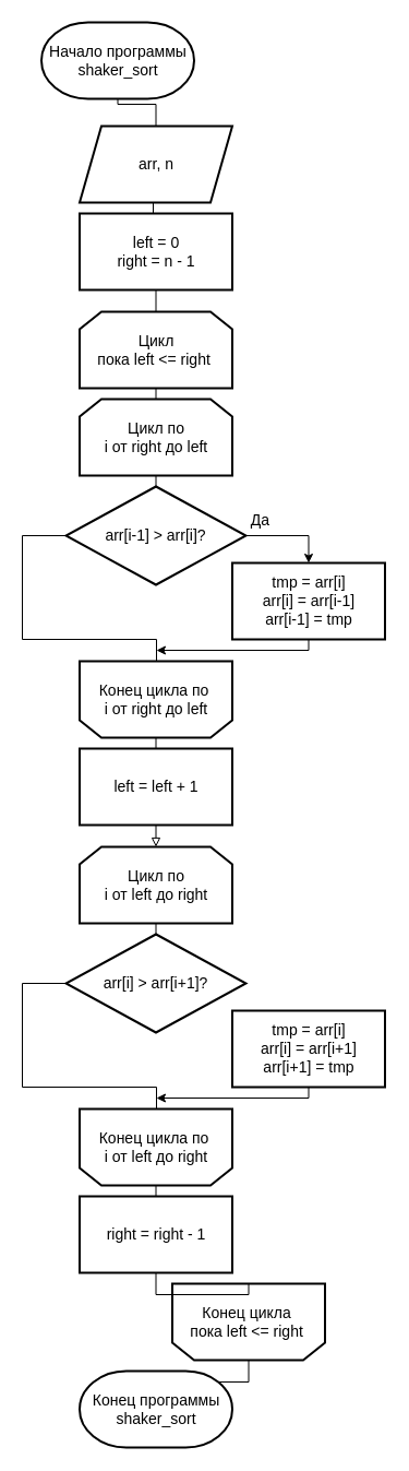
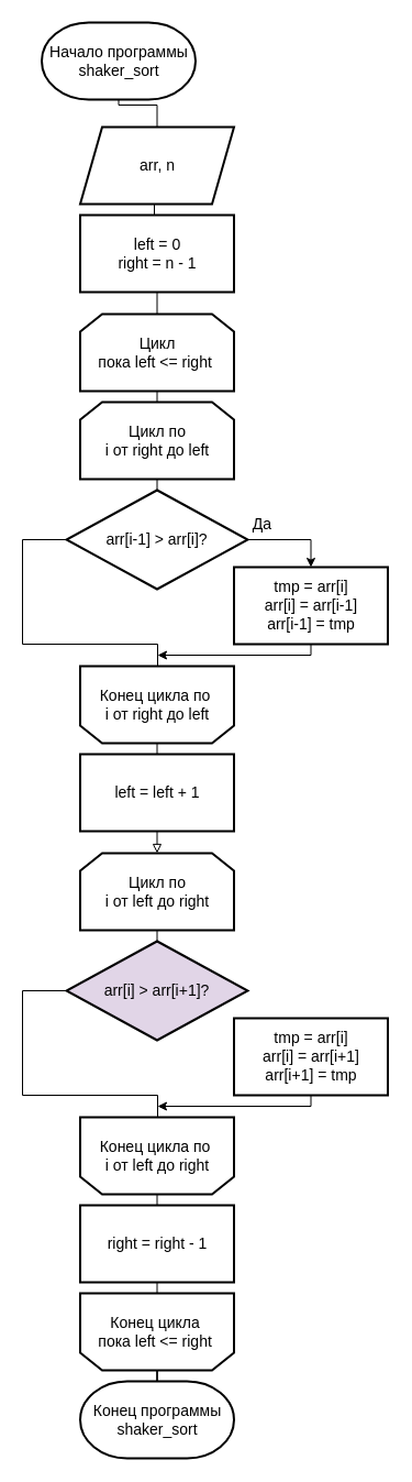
  <mxCell id="0" />
  <mxCell id="1" parent="0" />
  <mxCell id="2" style="edgeStyle=orthogonalEdgeStyle;rounded=0;orthogonalLoop=1;jettySize=auto;html=1;entryX=0.5;entryY=1;entryDx=0;entryDy=0;entryPerimeter=0;endArrow=none;endFill=0;" parent="1" source="5" target="3" edge="1"><mxGeometry relative="1" as="geometry" /></mxCell>
  <mxCell id="3" value="&lt;font style=&quot;font-size: 14px&quot;&gt;Начало программы&lt;br&gt;shaker_sort&lt;br&gt;&lt;/font&gt;" style="strokeWidth=2;html=1;shape=mxgraph.flowchart.terminator;whiteSpace=wrap;fontSize=14;fontFamily=Helvetica;" parent="1" vertex="1"><mxGeometry x="37.5" y="20" width="140" height="70" as="geometry" /></mxCell>
  <mxCell id="4" style="edgeStyle=orthogonalEdgeStyle;rounded=0;orthogonalLoop=1;jettySize=auto;html=1;exitX=0.5;exitY=1;exitDx=0;exitDy=0;entryX=0.5;entryY=0;entryDx=0;entryDy=0;endArrow=none;endFill=0;" parent="1" source="5" edge="1"><mxGeometry relative="1" as="geometry"><mxPoint x="140" y="195" as="targetPoint" /></mxGeometry></mxCell>
  <mxCell id="5" value="arr, n" style="shape=parallelogram;perimeter=parallelogramPerimeter;whiteSpace=wrap;html=1;fixedSize=1;strokeWidth=2;fontSize=14;" parent="1" vertex="1"><mxGeometry x="72.5" y="115" width="140" height="70" as="geometry" /></mxCell>
  <mxCell id="6" value="tmp = arr[i]&lt;br&gt;arr[i] = arr[i-1]&lt;br&gt;arr[i-1] = tmp" style="rounded=0;whiteSpace=wrap;html=1;strokeWidth=2;fontSize=14;" parent="1" vertex="1"><mxGeometry x="212.5" y="515" width="140" height="70" as="geometry" /></mxCell>
  <mxCell id="7" style="edgeStyle=orthogonalEdgeStyle;rounded=0;orthogonalLoop=1;jettySize=auto;html=1;exitX=0.5;exitY=1;exitDx=0;exitDy=0;entryX=0.5;entryY=0;entryDx=0;entryDy=0;startArrow=none;startFill=0;endArrow=none;endFill=0;" parent="1" source="8" target="10" edge="1"><mxGeometry relative="1" as="geometry" /></mxCell>
  <mxCell id="8" value="&lt;span style=&quot;font-size: 14px&quot;&gt;Цикл &lt;br&gt;пока left &amp;lt;= right&amp;nbsp;&lt;br&gt;&lt;/span&gt;" style="shape=loopLimit;whiteSpace=wrap;html=1;strokeWidth=2;" parent="1" vertex="1"><mxGeometry x="72.5" y="285" width="140" height="70" as="geometry" /></mxCell>
  <mxCell id="9" style="edgeStyle=orthogonalEdgeStyle;rounded=0;orthogonalLoop=1;jettySize=auto;html=1;exitX=0.5;exitY=1;exitDx=0;exitDy=0;entryX=0.5;entryY=0;entryDx=0;entryDy=0;startArrow=none;startFill=0;endArrow=none;endFill=0;" parent="1" source="10" target="19" edge="1"><mxGeometry relative="1" as="geometry" /></mxCell>
  <mxCell id="10" value="&lt;span style=&quot;font-size: 14px&quot;&gt;Цикл по &lt;br&gt;i от right до left&lt;/span&gt;" style="shape=loopLimit;whiteSpace=wrap;html=1;strokeWidth=2;" parent="1" vertex="1"><mxGeometry x="72.5" y="365" width="140" height="70" as="geometry" /></mxCell>
  <mxCell id="11" style="edgeStyle=orthogonalEdgeStyle;rounded=0;orthogonalLoop=1;jettySize=auto;html=1;exitX=0.5;exitY=0;exitDx=0;exitDy=0;entryX=0.5;entryY=0;entryDx=0;entryDy=0;endArrow=none;endFill=0;" edge="1" parent="1" source="12" target="24"><mxGeometry relative="1" as="geometry" /></mxCell>
  <mxCell id="12" value="&lt;span style=&quot;font-size: 14px&quot;&gt;Конец цикла&amp;nbsp;&lt;/span&gt;&lt;span style=&quot;font-size: 14px&quot;&gt;по&amp;nbsp;&lt;/span&gt;&lt;br style=&quot;font-size: 14px&quot;&gt;&lt;span style=&quot;font-size: 14px&quot;&gt;i от right до left&lt;/span&gt;" style="shape=loopLimit;whiteSpace=wrap;html=1;strokeWidth=2;direction=west;" parent="1" vertex="1"><mxGeometry x="72.5" y="605" width="140" height="70" as="geometry" /></mxCell>
  <mxCell id="13" style="edgeStyle=orthogonalEdgeStyle;rounded=0;orthogonalLoop=1;jettySize=auto;html=1;entryX=0.5;entryY=0;entryDx=0;entryDy=0;entryPerimeter=0;endArrow=none;endFill=0;" parent="1" source="14" target="15" edge="1"><mxGeometry relative="1" as="geometry" /></mxCell>
- <mxCell id="14" value="&lt;span style=&quot;font-size: 14px&quot;&gt;Конец цикла&amp;nbsp;&lt;/span&gt;&lt;br&gt;&lt;span style=&quot;font-size: 14px&quot;&gt;пока left &amp;lt;= right&amp;nbsp;&lt;/span&gt;&lt;span style=&quot;font-size: 14px&quot;&gt;&lt;br&gt;&lt;/span&gt;" style="shape=loopLimit;whiteSpace=wrap;html=1;strokeWidth=2;direction=west;" parent="1" vertex="1"><mxGeometry x="157.5" y="1175" width="140" height="70" as="geometry" /></mxCell>
+ <mxCell id="14" value="&lt;span style=&quot;font-size: 14px&quot;&gt;Конец цикла&amp;nbsp;&lt;/span&gt;&lt;br&gt;&lt;span style=&quot;font-size: 14px&quot;&gt;пока left &amp;lt;= right&amp;nbsp;&lt;/span&gt;&lt;span style=&quot;font-size: 14px&quot;&gt;&lt;br&gt;&lt;/span&gt;" style="shape=loopLimit;whiteSpace=wrap;html=1;strokeWidth=2;direction=west;" parent="1" vertex="1"><mxGeometry x="72.5" y="1175" width="140" height="70" as="geometry" /></mxCell>
  <mxCell id="15" value="Конец программы shaker_sort" style="strokeWidth=2;html=1;shape=mxgraph.flowchart.terminator;whiteSpace=wrap;fontSize=14;" parent="1" vertex="1"><mxGeometry x="72.5" y="1255" width="140" height="70" as="geometry" /></mxCell>
  <mxCell id="16" style="edgeStyle=orthogonalEdgeStyle;rounded=0;orthogonalLoop=1;jettySize=auto;html=1;exitX=1;exitY=0.5;exitDx=0;exitDy=0;entryX=0.5;entryY=0;entryDx=0;entryDy=0;startArrow=none;startFill=0;" parent="1" source="19" target="6" edge="1"><mxGeometry relative="1" as="geometry" /></mxCell>
  <mxCell id="17" value="Да" style="edgeLabel;html=1;align=center;verticalAlign=middle;resizable=0;points=[];fontSize=14;" parent="16" vertex="1" connectable="0"><mxGeometry x="-0.698" y="2" relative="1" as="geometry"><mxPoint y="-13" as="offset" /></mxGeometry></mxCell>
  <mxCell id="18" style="edgeStyle=orthogonalEdgeStyle;rounded=0;orthogonalLoop=1;jettySize=auto;html=1;exitX=0;exitY=0.5;exitDx=0;exitDy=0;startArrow=none;startFill=0;endArrow=none;endFill=0;fontSize=14;" parent="1" source="19" target="12" edge="1"><mxGeometry relative="1" as="geometry"><Array as="points"><mxPoint x="20" y="490" /><mxPoint x="20" y="585" /><mxPoint x="143" y="585" /></Array></mxGeometry></mxCell>
  <mxCell id="19" value="&lt;span style=&quot;font-size: 14px&quot;&gt;arr[i-1] &amp;gt; arr[i]?&lt;/span&gt;" style="rhombus;whiteSpace=wrap;html=1;strokeWidth=2;fontSize=14;" parent="1" vertex="1"><mxGeometry x="60" y="445" width="165" height="90" as="geometry" /></mxCell>
  <mxCell id="20" style="edgeStyle=orthogonalEdgeStyle;rounded=0;orthogonalLoop=1;jettySize=auto;html=1;exitX=0.5;exitY=1;exitDx=0;exitDy=0;startArrow=none;startFill=0;endArrow=classic;endFill=1;" parent="1" source="6" edge="1"><mxGeometry relative="1" as="geometry"><mxPoint x="143" y="595" as="targetPoint" /><Array as="points"><mxPoint x="283" y="595" /><mxPoint x="143" y="595" /></Array><mxPoint x="282.5" y="615" as="sourcePoint" /></mxGeometry></mxCell>
  <mxCell id="21" style="edgeStyle=orthogonalEdgeStyle;rounded=0;orthogonalLoop=1;jettySize=auto;html=1;exitX=0.5;exitY=1;exitDx=0;exitDy=0;entryX=0.5;entryY=0;entryDx=0;entryDy=0;endArrow=none;endFill=0;" edge="1" parent="1" source="22" target="8"><mxGeometry relative="1" as="geometry" /></mxCell>
  <mxCell id="22" value="left = 0&lt;br&gt;right = n - 1" style="rounded=0;whiteSpace=wrap;html=1;strokeWidth=2;fontSize=14;" vertex="1" parent="1"><mxGeometry x="72.5" y="195" width="140" height="70" as="geometry" /></mxCell>
  <mxCell id="23" style="edgeStyle=orthogonalEdgeStyle;rounded=0;orthogonalLoop=1;jettySize=auto;html=1;exitX=0.5;exitY=1;exitDx=0;exitDy=0;entryX=0.5;entryY=0;entryDx=0;entryDy=0;endArrow=block;endFill=0;" edge="1" parent="1" source="24" target="27"><mxGeometry relative="1" as="geometry" /></mxCell>
  <mxCell id="24" value="left = left + 1" style="rounded=0;whiteSpace=wrap;html=1;strokeWidth=2;fontSize=14;" vertex="1" parent="1"><mxGeometry x="72.5" y="685" width="140" height="70" as="geometry" /></mxCell>
  <mxCell id="25" value="tmp = arr[i]&lt;br&gt;arr[i] = arr[i+1]&lt;br&gt;arr[i+1] = tmp" style="rounded=0;whiteSpace=wrap;html=1;strokeWidth=2;fontSize=14;" vertex="1" parent="1"><mxGeometry x="212.5" y="925" width="140" height="70" as="geometry" /></mxCell>
  <mxCell id="26" style="edgeStyle=orthogonalEdgeStyle;rounded=0;orthogonalLoop=1;jettySize=auto;html=1;exitX=0.5;exitY=1;exitDx=0;exitDy=0;entryX=0.5;entryY=0;entryDx=0;entryDy=0;startArrow=none;startFill=0;endArrow=none;endFill=0;" edge="1" parent="1" source="27" target="31"><mxGeometry relative="1" as="geometry" /></mxCell>
  <mxCell id="27" value="&lt;span style=&quot;font-size: 14px&quot;&gt;Цикл по &lt;br&gt;i от left до right&lt;/span&gt;" style="shape=loopLimit;whiteSpace=wrap;html=1;strokeWidth=2;" vertex="1" parent="1"><mxGeometry x="72.5" y="775" width="140" height="70" as="geometry" /></mxCell>
  <mxCell id="28" style="edgeStyle=orthogonalEdgeStyle;rounded=0;orthogonalLoop=1;jettySize=auto;html=1;exitX=0.5;exitY=0;exitDx=0;exitDy=0;entryX=0.5;entryY=0;entryDx=0;entryDy=0;endArrow=none;endFill=0;" edge="1" parent="1" source="29" target="34"><mxGeometry relative="1" as="geometry" /></mxCell>
  <mxCell id="29" value="&lt;span style=&quot;font-size: 14px&quot;&gt;Конец цикла&amp;nbsp;&lt;/span&gt;&lt;span style=&quot;font-size: 14px&quot;&gt;по&amp;nbsp;&lt;/span&gt;&lt;br style=&quot;font-size: 14px&quot;&gt;&lt;span style=&quot;font-size: 14px&quot;&gt;i от left до right&lt;/span&gt;" style="shape=loopLimit;whiteSpace=wrap;html=1;strokeWidth=2;direction=west;" vertex="1" parent="1"><mxGeometry x="72.5" y="1015" width="140" height="70" as="geometry" /></mxCell>
  <mxCell id="30" style="edgeStyle=orthogonalEdgeStyle;rounded=0;orthogonalLoop=1;jettySize=auto;html=1;exitX=0;exitY=0.5;exitDx=0;exitDy=0;startArrow=none;startFill=0;endArrow=none;endFill=0;fontSize=14;" edge="1" parent="1" source="31" target="29"><mxGeometry relative="1" as="geometry"><Array as="points"><mxPoint x="20" y="900" /><mxPoint x="20" y="995" /><mxPoint x="143" y="995" /></Array></mxGeometry></mxCell>
- <mxCell id="31" value="&lt;span style=&quot;font-size: 14px&quot;&gt;arr[i] &amp;gt; arr[i+1]?&lt;/span&gt;" style="rhombus;whiteSpace=wrap;html=1;strokeWidth=2;fontSize=14;" vertex="1" parent="1"><mxGeometry x="60" y="855" width="165" height="90" as="geometry" /></mxCell>
+ <mxCell id="31" value="&lt;span style=&quot;font-size: 14px&quot;&gt;arr[i] &amp;gt; arr[i+1]?&lt;/span&gt;" style="rhombus;whiteSpace=wrap;html=1;strokeWidth=2;fontSize=14;fillColor=#e1d5e7;" vertex="1" parent="1"><mxGeometry x="60" y="855" width="165" height="90" as="geometry" /></mxCell>
  <mxCell id="32" style="edgeStyle=orthogonalEdgeStyle;rounded=0;orthogonalLoop=1;jettySize=auto;html=1;exitX=0.5;exitY=1;exitDx=0;exitDy=0;startArrow=none;startFill=0;endArrow=classic;endFill=1;" edge="1" parent="1" source="25"><mxGeometry relative="1" as="geometry"><mxPoint x="143" y="1005" as="targetPoint" /><Array as="points"><mxPoint x="283" y="1005" /><mxPoint x="143" y="1005" /></Array><mxPoint x="282.5" y="1025" as="sourcePoint" /></mxGeometry></mxCell>
  <mxCell id="33" style="edgeStyle=orthogonalEdgeStyle;rounded=0;orthogonalLoop=1;jettySize=auto;html=1;exitX=0.5;exitY=1;exitDx=0;exitDy=0;entryX=0.5;entryY=1;entryDx=0;entryDy=0;endArrow=none;endFill=0;" edge="1" parent="1" source="34" target="14"><mxGeometry relative="1" as="geometry" /></mxCell>
  <mxCell id="34" value="right = right - 1" style="rounded=0;whiteSpace=wrap;html=1;strokeWidth=2;fontSize=14;" vertex="1" parent="1"><mxGeometry x="72.5" y="1095" width="140" height="70" as="geometry" /></mxCell>
